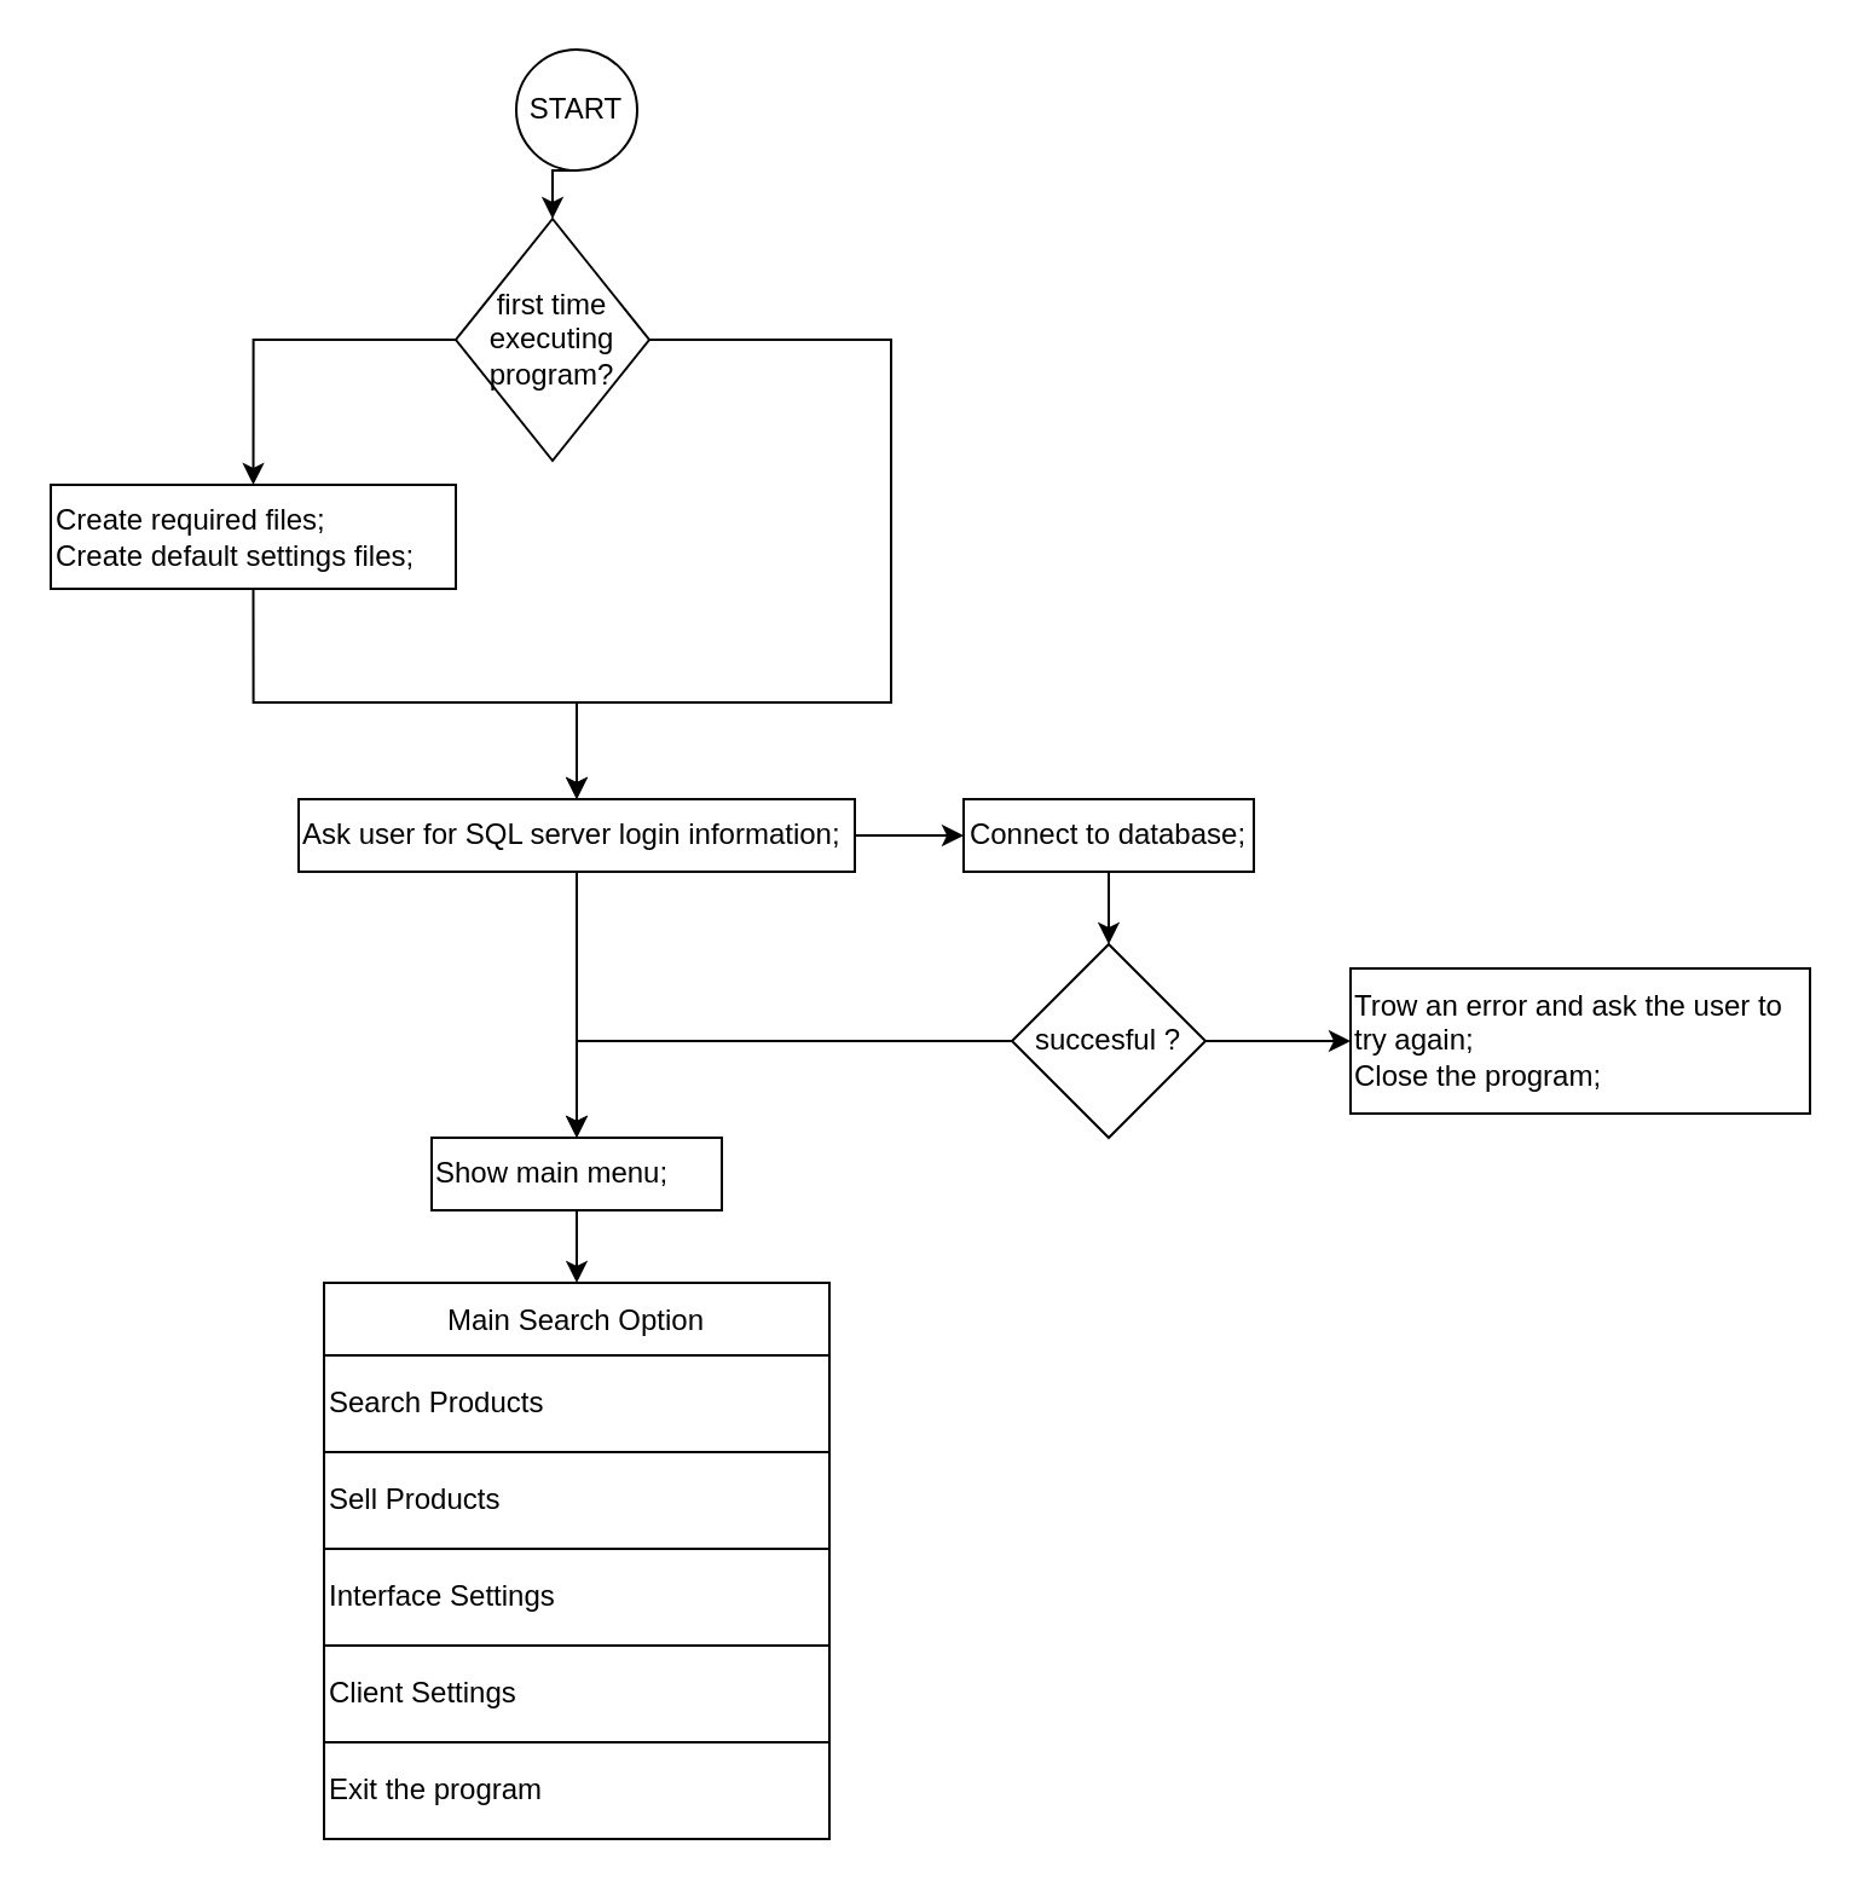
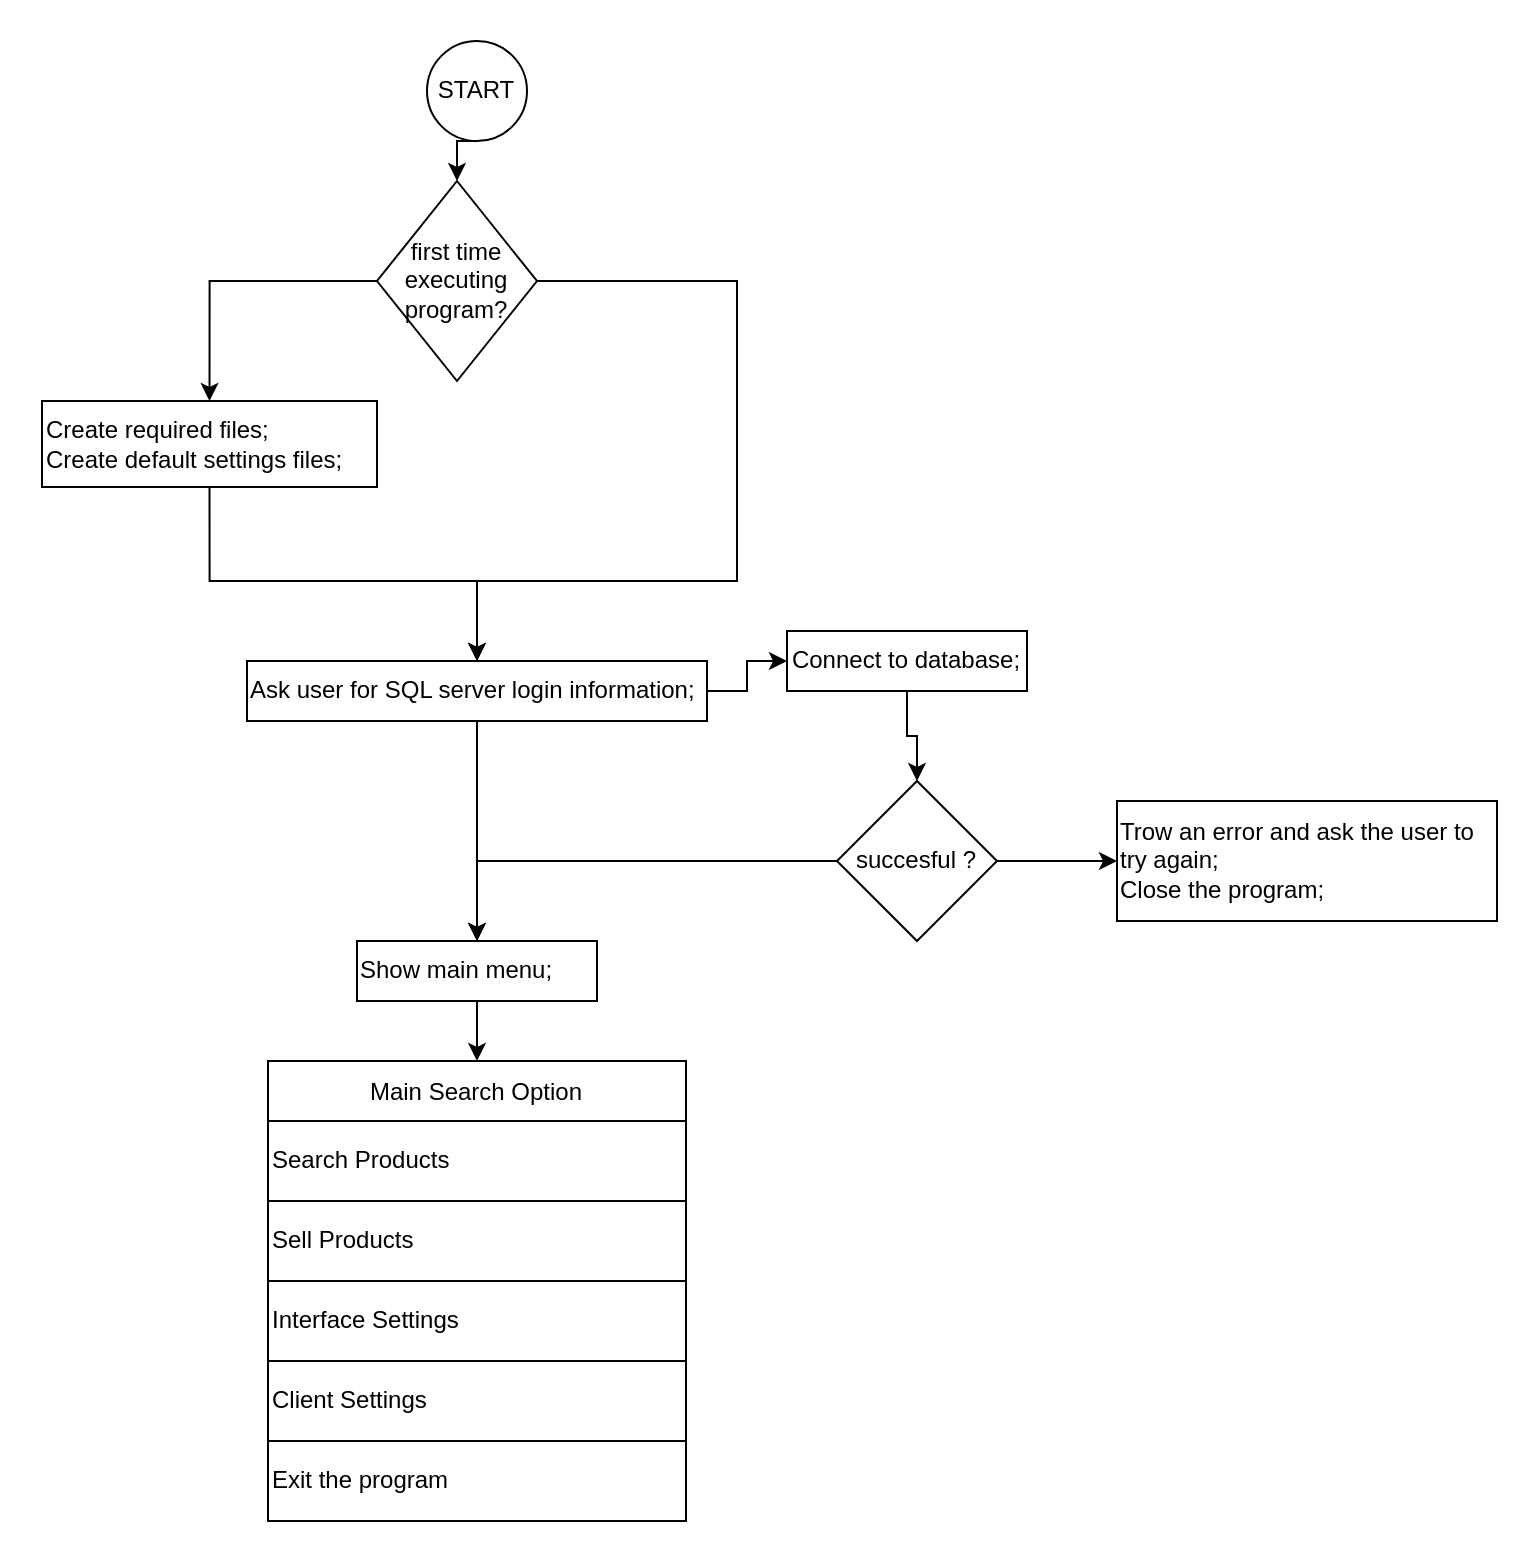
  <mxCell id="0" />
  <mxCell id="1" parent="0" />
  <mxCell id="2" style="edgeStyle=orthogonalEdgeStyle;rounded=0;orthogonalLoop=1;jettySize=auto;html=1;exitX=0.5;exitY=1;exitDx=0;exitDy=0;entryX=0.5;entryY=0;entryDx=0;entryDy=0;" edge="1" parent="1" source="3" target="8"><mxGeometry relative="1" as="geometry" /></mxCell>
  <mxCell id="3" value="START" style="ellipse;whiteSpace=wrap;html=1;" vertex="1" parent="1"><mxGeometry x="213" y="20" width="50" height="50" as="geometry" /></mxCell>
  <mxCell id="4" style="edgeStyle=orthogonalEdgeStyle;rounded=0;orthogonalLoop=1;jettySize=auto;html=1;exitX=0.5;exitY=1;exitDx=0;exitDy=0;entryX=0.5;entryY=0;entryDx=0;entryDy=0;" edge="1" parent="1" source="5" target="13"><mxGeometry relative="1" as="geometry"><Array as="points"><mxPoint x="104" y="290" /><mxPoint x="238" y="290" /></Array></mxGeometry></mxCell>
  <mxCell id="5" value="&lt;div&gt;&lt;span style=&quot;background-color: transparent; color: light-dark(rgb(0, 0, 0), rgb(255, 255, 255));&quot;&gt;Create required files;&lt;/span&gt;&lt;br&gt;&lt;/div&gt;Create default settings files;&amp;nbsp;" style="whiteSpace=wrap;html=1;align=left;" vertex="1" parent="1"><mxGeometry x="20.5" y="200" width="167.5" height="43" as="geometry" /></mxCell>
  <mxCell id="6" style="edgeStyle=orthogonalEdgeStyle;rounded=0;orthogonalLoop=1;jettySize=auto;html=1;exitX=0;exitY=0.5;exitDx=0;exitDy=0;entryX=0.5;entryY=0;entryDx=0;entryDy=0;" edge="1" parent="1" source="8" target="5"><mxGeometry relative="1" as="geometry" /></mxCell>
  <mxCell id="7" style="edgeStyle=orthogonalEdgeStyle;rounded=0;orthogonalLoop=1;jettySize=auto;html=1;exitX=1;exitY=0.5;exitDx=0;exitDy=0;entryX=0.5;entryY=0;entryDx=0;entryDy=0;" edge="1" parent="1" source="8" target="13"><mxGeometry relative="1" as="geometry"><Array as="points"><mxPoint x="368" y="140" /><mxPoint x="368" y="290" /><mxPoint x="238" y="290" /></Array></mxGeometry></mxCell>
  <mxCell id="8" value="first time executing program?" style="rhombus;whiteSpace=wrap;html=1;" vertex="1" parent="1"><mxGeometry x="188" y="90" width="80" height="100" as="geometry" /></mxCell>
  <mxCell id="9" style="edgeStyle=orthogonalEdgeStyle;rounded=0;orthogonalLoop=1;jettySize=auto;html=1;exitX=0.5;exitY=1;exitDx=0;exitDy=0;" edge="1" parent="1" source="8" target="8"><mxGeometry relative="1" as="geometry" /></mxCell>
  <mxCell id="10" style="edgeStyle=orthogonalEdgeStyle;rounded=0;orthogonalLoop=1;jettySize=auto;html=1;exitX=0.5;exitY=1;exitDx=0;exitDy=0;" edge="1" parent="1" source="8" target="8"><mxGeometry relative="1" as="geometry" /></mxCell>
  <mxCell id="11" style="edgeStyle=orthogonalEdgeStyle;rounded=0;orthogonalLoop=1;jettySize=auto;html=1;exitX=1;exitY=0.5;exitDx=0;exitDy=0;entryX=0;entryY=0.5;entryDx=0;entryDy=0;" edge="1" parent="1" source="13" target="15"><mxGeometry relative="1" as="geometry" /></mxCell>
  <mxCell id="12" style="edgeStyle=orthogonalEdgeStyle;rounded=0;orthogonalLoop=1;jettySize=auto;html=1;exitX=0.5;exitY=1;exitDx=0;exitDy=0;entryX=0.5;entryY=0;entryDx=0;entryDy=0;" edge="1" parent="1" source="13" target="21"><mxGeometry relative="1" as="geometry" /></mxCell>
  <mxCell id="13" value="Ask user for SQL server login information;" style="whiteSpace=wrap;html=1;align=left;" vertex="1" parent="1"><mxGeometry x="123" y="330" width="230" height="30" as="geometry" /></mxCell>
  <mxCell id="14" style="edgeStyle=orthogonalEdgeStyle;rounded=0;orthogonalLoop=1;jettySize=auto;html=1;exitX=0.5;exitY=1;exitDx=0;exitDy=0;entryX=0.5;entryY=0;entryDx=0;entryDy=0;" edge="1" parent="1" source="15" target="18"><mxGeometry relative="1" as="geometry" /></mxCell>
- <mxCell id="15" value="Connect to database;" style="whiteSpace=wrap;html=1;" vertex="1" parent="1"><mxGeometry x="398" y="330" width="120" height="30" as="geometry" /></mxCell>
+ <mxCell id="15" value="Connect to database;" style="whiteSpace=wrap;html=1;" vertex="1" parent="1"><mxGeometry x="393" y="315" width="120" height="30" as="geometry" /></mxCell>
  <mxCell id="16" style="edgeStyle=orthogonalEdgeStyle;rounded=0;orthogonalLoop=1;jettySize=auto;html=1;exitX=1;exitY=0.5;exitDx=0;exitDy=0;entryX=0;entryY=0.5;entryDx=0;entryDy=0;" edge="1" parent="1" source="18" target="19"><mxGeometry relative="1" as="geometry" /></mxCell>
  <mxCell id="17" style="edgeStyle=orthogonalEdgeStyle;rounded=0;orthogonalLoop=1;jettySize=auto;html=1;exitX=0;exitY=0.5;exitDx=0;exitDy=0;" edge="1" parent="1" source="18"><mxGeometry relative="1" as="geometry"><mxPoint x="238" y="470" as="targetPoint" /><Array as="points"><mxPoint x="238" y="430" /></Array></mxGeometry></mxCell>
  <mxCell id="18" value="succesful ?" style="rhombus;whiteSpace=wrap;html=1;" vertex="1" parent="1"><mxGeometry x="418" y="390" width="80" height="80" as="geometry" /></mxCell>
  <mxCell id="19" value="Trow an error and ask the user to try again;&lt;div&gt;Close the program;&lt;/div&gt;" style="whiteSpace=wrap;html=1;align=left;" vertex="1" parent="1"><mxGeometry x="558" y="400" width="190" height="60" as="geometry" /></mxCell>
  <mxCell id="20" style="edgeStyle=orthogonalEdgeStyle;rounded=0;orthogonalLoop=1;jettySize=auto;html=1;exitX=0.5;exitY=1;exitDx=0;exitDy=0;entryX=0.5;entryY=0;entryDx=0;entryDy=0;" edge="1" parent="1" source="21" target="22"><mxGeometry relative="1" as="geometry" /></mxCell>
  <mxCell id="21" value="Show main menu;" style="whiteSpace=wrap;html=1;align=left;" vertex="1" parent="1"><mxGeometry x="178" y="470" width="120" height="30" as="geometry" /></mxCell>
  <mxCell id="22" value="Main Search Option" style="shape=table;startSize=30;container=1;collapsible=0;childLayout=tableLayout;" vertex="1" parent="1"><mxGeometry x="133.5" y="530" width="209" height="230" as="geometry" /></mxCell>
  <mxCell id="23" value="" style="shape=tableRow;horizontal=0;startSize=0;swimlaneHead=0;swimlaneBody=0;strokeColor=inherit;top=0;left=0;bottom=0;right=0;collapsible=0;dropTarget=0;fillColor=none;points=[[0,0.5],[1,0.5]];portConstraint=eastwest;" vertex="1" parent="22"><mxGeometry y="30" width="209" height="40" as="geometry" /></mxCell>
  <mxCell id="24" value="Search Products&lt;span style=&quot;white-space: pre;&quot;&gt;&#09;&lt;/span&gt;" style="shape=partialRectangle;html=1;whiteSpace=wrap;connectable=0;strokeColor=inherit;overflow=hidden;fillColor=none;top=0;left=0;bottom=0;right=0;pointerEvents=1;align=left;" vertex="1" parent="23"><mxGeometry width="209" height="40" as="geometry"><mxRectangle width="209" height="40" as="alternateBounds" /></mxGeometry></mxCell>
  <mxCell id="25" value="" style="shape=tableRow;horizontal=0;startSize=0;swimlaneHead=0;swimlaneBody=0;strokeColor=inherit;top=0;left=0;bottom=0;right=0;collapsible=0;dropTarget=0;fillColor=none;points=[[0,0.5],[1,0.5]];portConstraint=eastwest;" vertex="1" parent="22"><mxGeometry y="70" width="209" height="40" as="geometry" /></mxCell>
  <mxCell id="26" value="Sell Products" style="shape=partialRectangle;html=1;whiteSpace=wrap;connectable=0;strokeColor=inherit;overflow=hidden;fillColor=none;top=0;left=0;bottom=0;right=0;pointerEvents=1;align=left;" vertex="1" parent="25"><mxGeometry width="209" height="40" as="geometry"><mxRectangle width="209" height="40" as="alternateBounds" /></mxGeometry></mxCell>
  <mxCell id="27" value="" style="shape=tableRow;horizontal=0;startSize=0;swimlaneHead=0;swimlaneBody=0;strokeColor=inherit;top=0;left=0;bottom=0;right=0;collapsible=0;dropTarget=0;fillColor=none;points=[[0,0.5],[1,0.5]];portConstraint=eastwest;" vertex="1" parent="22"><mxGeometry y="110" width="209" height="40" as="geometry" /></mxCell>
  <mxCell id="28" value="Interface Settings" style="shape=partialRectangle;html=1;whiteSpace=wrap;connectable=0;strokeColor=inherit;overflow=hidden;fillColor=none;top=0;left=0;bottom=0;right=0;pointerEvents=1;align=left;" vertex="1" parent="27"><mxGeometry width="209" height="40" as="geometry"><mxRectangle width="209" height="40" as="alternateBounds" /></mxGeometry></mxCell>
  <mxCell id="29" value="" style="shape=tableRow;horizontal=0;startSize=0;swimlaneHead=0;swimlaneBody=0;strokeColor=inherit;top=0;left=0;bottom=0;right=0;collapsible=0;dropTarget=0;fillColor=none;points=[[0,0.5],[1,0.5]];portConstraint=eastwest;" vertex="1" parent="22"><mxGeometry y="150" width="209" height="40" as="geometry" /></mxCell>
  <mxCell id="30" value="Client Settings" style="shape=partialRectangle;html=1;whiteSpace=wrap;connectable=0;strokeColor=inherit;overflow=hidden;fillColor=none;top=0;left=0;bottom=0;right=0;pointerEvents=1;align=left;" vertex="1" parent="29"><mxGeometry width="209" height="40" as="geometry"><mxRectangle width="209" height="40" as="alternateBounds" /></mxGeometry></mxCell>
  <mxCell id="31" value="" style="shape=tableRow;horizontal=0;startSize=0;swimlaneHead=0;swimlaneBody=0;strokeColor=inherit;top=0;left=0;bottom=0;right=0;collapsible=0;dropTarget=0;fillColor=none;points=[[0,0.5],[1,0.5]];portConstraint=eastwest;" vertex="1" parent="22"><mxGeometry y="190" width="209" height="40" as="geometry" /></mxCell>
  <mxCell id="32" value="Exit the program" style="shape=partialRectangle;html=1;whiteSpace=wrap;connectable=0;strokeColor=inherit;overflow=hidden;fillColor=none;top=0;left=0;bottom=0;right=0;pointerEvents=1;align=left;" vertex="1" parent="31"><mxGeometry width="209" height="40" as="geometry"><mxRectangle width="209" height="40" as="alternateBounds" /></mxGeometry></mxCell>
